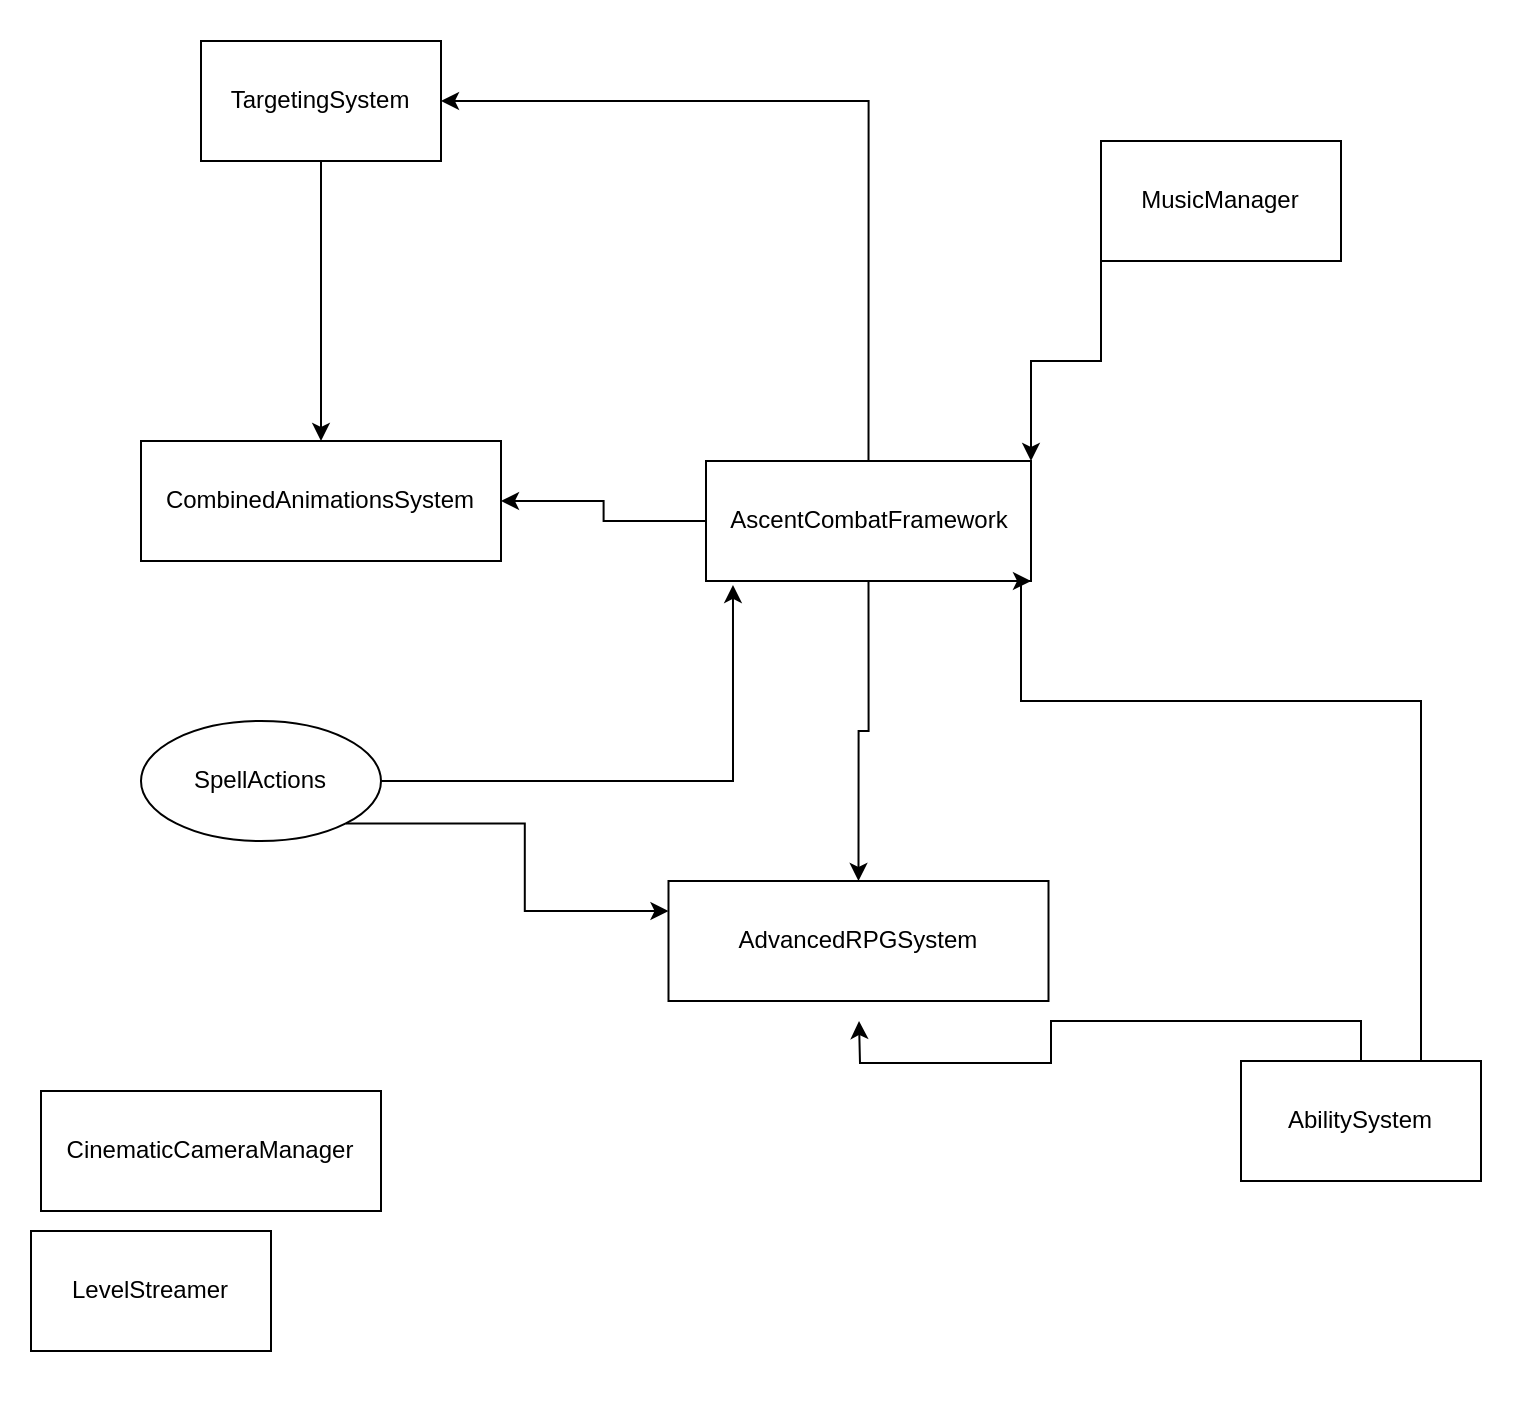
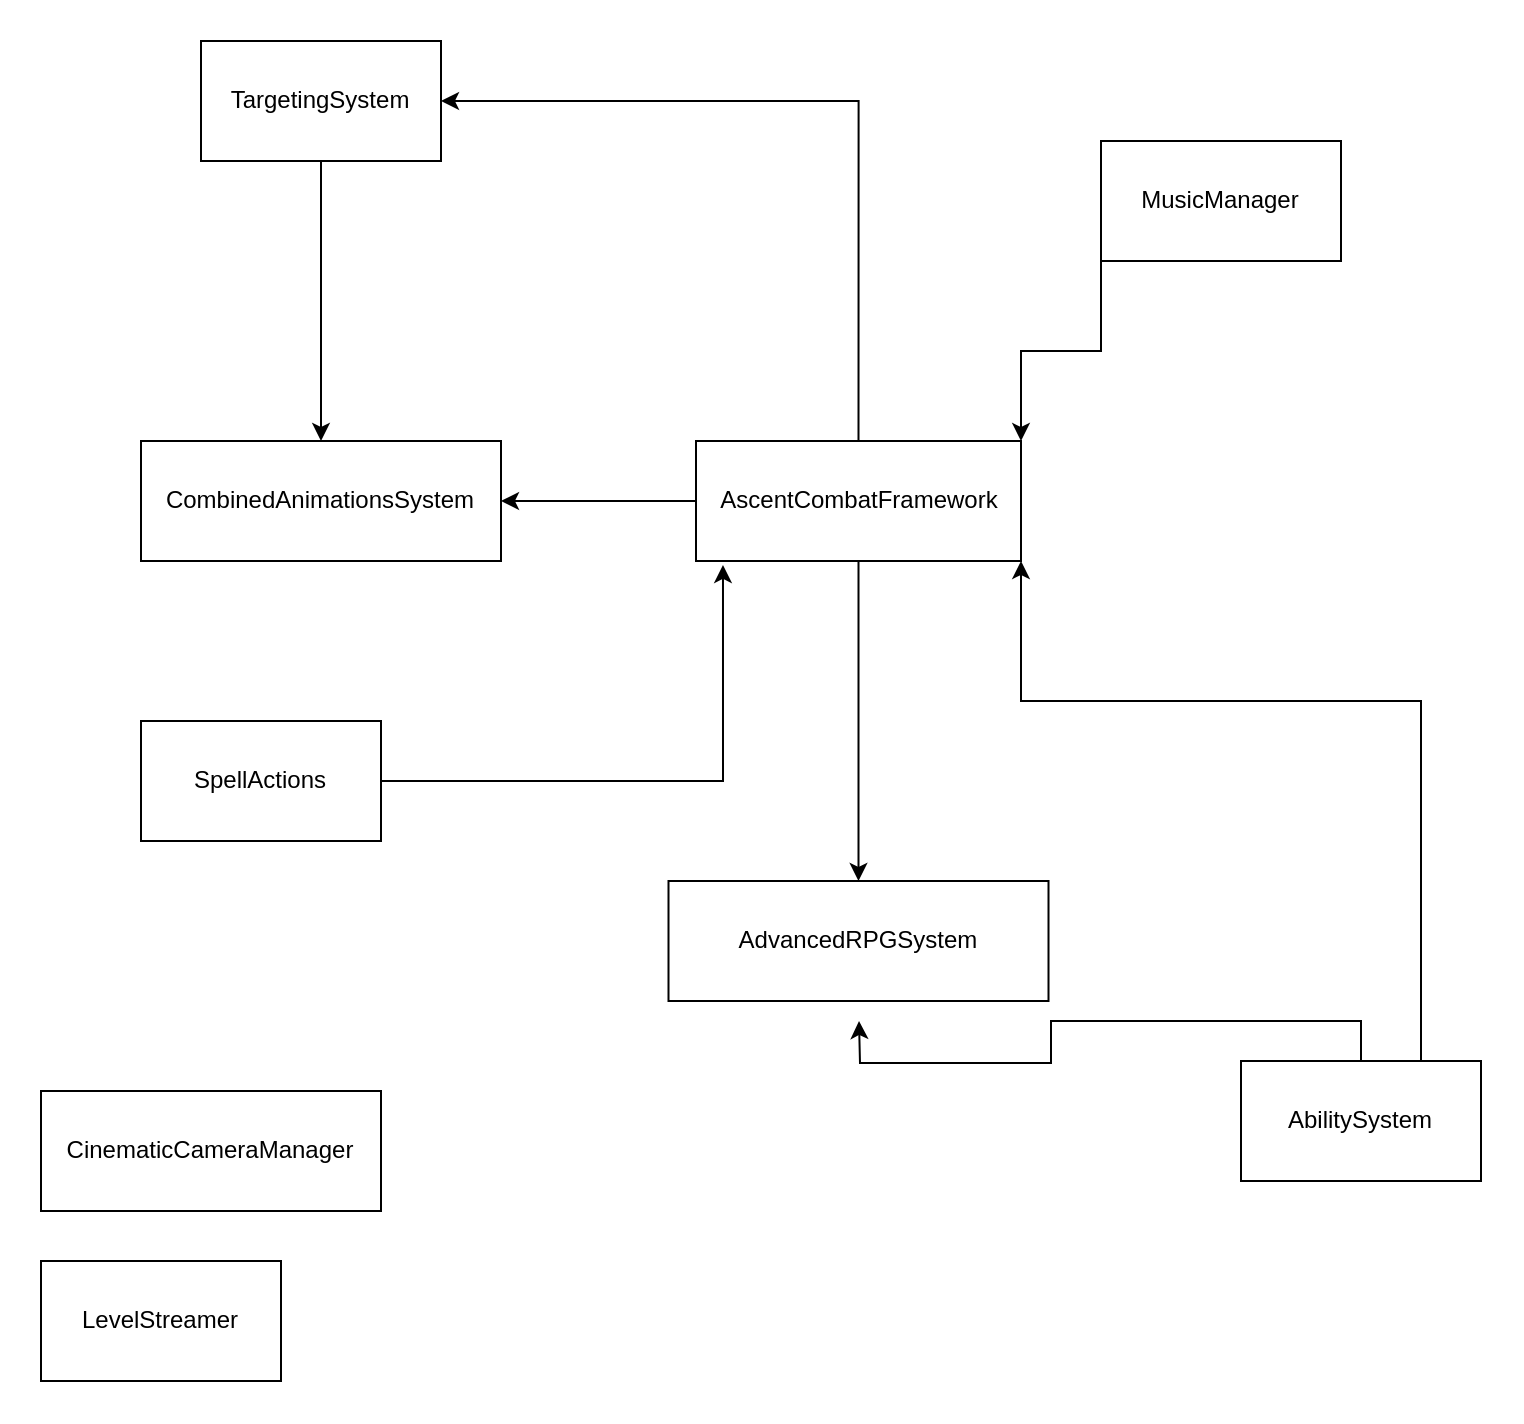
  <mxCell id="0" />
  <mxCell id="1" parent="0" />
  <mxCell id="2" value="CombinedAnimationsSystem" style="rounded=0;whiteSpace=wrap;html=1;" parent="1" vertex="1"><mxGeometry x="70" y="220" width="180" height="60" as="geometry" /></mxCell>
  <mxCell id="3" value="CinematicCameraManager" style="rounded=0;whiteSpace=wrap;html=1;" parent="1" vertex="1"><mxGeometry x="20" y="545" width="170" height="60" as="geometry" /></mxCell>
  <mxCell id="4" value="AdvancedRPGSystem" style="rounded=0;whiteSpace=wrap;html=1;" parent="1" vertex="1"><mxGeometry x="333.75" y="440" width="190" height="60" as="geometry" /></mxCell>
- <mxCell id="5" value="LevelStreamer" style="rounded=0;whiteSpace=wrap;html=1;" parent="1" vertex="1"><mxGeometry x="15" y="615" width="120" height="60" as="geometry" /></mxCell>
+ <mxCell id="5" value="LevelStreamer" style="rounded=0;whiteSpace=wrap;html=1;" parent="1" vertex="1"><mxGeometry x="20" y="630" width="120" height="60" as="geometry" /></mxCell>
  <mxCell id="6" style="edgeStyle=orthogonalEdgeStyle;rounded=0;orthogonalLoop=1;jettySize=auto;html=1;" parent="1" source="7" target="2" edge="1"><mxGeometry relative="1" as="geometry" /></mxCell>
  <mxCell id="7" value="TargetingSystem" style="rounded=0;whiteSpace=wrap;html=1;" parent="1" vertex="1"><mxGeometry x="100" y="20" width="120" height="60" as="geometry" /></mxCell>
  <mxCell id="8" style="edgeStyle=orthogonalEdgeStyle;rounded=0;orthogonalLoop=1;jettySize=auto;html=1;exitX=0.5;exitY=1;exitDx=0;exitDy=0;entryX=0.5;entryY=0;entryDx=0;entryDy=0;" parent="1" source="11" target="4" edge="1"><mxGeometry relative="1" as="geometry" /></mxCell>
  <mxCell id="9" style="edgeStyle=orthogonalEdgeStyle;rounded=0;orthogonalLoop=1;jettySize=auto;html=1;exitX=0;exitY=0.5;exitDx=0;exitDy=0;entryX=1;entryY=0.5;entryDx=0;entryDy=0;" parent="1" source="11" target="2" edge="1"><mxGeometry relative="1" as="geometry" /></mxCell>
  <mxCell id="10" style="edgeStyle=orthogonalEdgeStyle;rounded=0;orthogonalLoop=1;jettySize=auto;html=1;exitX=0.5;exitY=0;exitDx=0;exitDy=0;entryX=1;entryY=0.5;entryDx=0;entryDy=0;" parent="1" source="11" target="7" edge="1"><mxGeometry relative="1" as="geometry" /></mxCell>
- <mxCell id="11" value="AscentCombatFramework" style="rounded=0;whiteSpace=wrap;html=1;" parent="1" vertex="1"><mxGeometry x="352.5" y="230" width="162.5" height="60" as="geometry" /></mxCell>
+ <mxCell id="11" value="AscentCombatFramework" style="rounded=0;whiteSpace=wrap;html=1;" parent="1" vertex="1"><mxGeometry x="347.5" y="220" width="162.5" height="60" as="geometry" /></mxCell>
  <mxCell id="12" style="edgeStyle=orthogonalEdgeStyle;rounded=0;orthogonalLoop=1;jettySize=auto;html=1;entryX=0.083;entryY=1.033;entryDx=0;entryDy=0;entryPerimeter=0;exitX=1;exitY=0.5;exitDx=0;exitDy=0;" parent="1" source="14" target="11" edge="1"><mxGeometry relative="1" as="geometry"><mxPoint x="220" y="400" as="sourcePoint" /></mxGeometry></mxCell>
- <mxCell id="13" style="edgeStyle=orthogonalEdgeStyle;rounded=0;orthogonalLoop=1;jettySize=auto;html=1;exitX=1;exitY=1;exitDx=0;exitDy=0;entryX=0;entryY=0.25;entryDx=0;entryDy=0;" parent="1" source="14" target="4" edge="1"><mxGeometry relative="1" as="geometry" /></mxCell>
- <mxCell id="14" value="SpellActions" style="ellipse;whiteSpace=wrap;html=1;" parent="1" vertex="1"><mxGeometry x="70" y="360" width="120" height="60" as="geometry" /></mxCell>
+ <mxCell id="14" value="SpellActions" style="rounded=0;whiteSpace=wrap;html=1;" parent="1" vertex="1"><mxGeometry x="70" y="360" width="120" height="60" as="geometry" /></mxCell>
  <mxCell id="15" style="edgeStyle=orthogonalEdgeStyle;rounded=0;orthogonalLoop=1;jettySize=auto;html=1;exitX=0;exitY=1;exitDx=0;exitDy=0;entryX=1;entryY=0;entryDx=0;entryDy=0;" parent="1" source="16" target="11" edge="1"><mxGeometry relative="1" as="geometry" /></mxCell>
  <mxCell id="16" value="MusicManager" style="rounded=0;whiteSpace=wrap;html=1;" parent="1" vertex="1"><mxGeometry x="550" y="70" width="120" height="60" as="geometry" /></mxCell>
  <mxCell id="17" style="edgeStyle=orthogonalEdgeStyle;rounded=0;orthogonalLoop=1;jettySize=auto;html=1;exitX=0.5;exitY=0;exitDx=0;exitDy=0;" parent="1" source="19" edge="1"><mxGeometry relative="1" as="geometry"><mxPoint x="429" y="510" as="targetPoint" /></mxGeometry></mxCell>
  <mxCell id="18" style="edgeStyle=orthogonalEdgeStyle;rounded=0;orthogonalLoop=1;jettySize=auto;html=1;entryX=1;entryY=1;entryDx=0;entryDy=0;" parent="1" source="19" target="11" edge="1"><mxGeometry relative="1" as="geometry"><Array as="points"><mxPoint x="710" y="350" /><mxPoint x="510" y="350" /></Array></mxGeometry></mxCell>
  <mxCell id="19" value="AbilitySystem" style="rounded=0;whiteSpace=wrap;html=1;" parent="1" vertex="1"><mxGeometry x="620" y="530" width="120" height="60" as="geometry" /></mxCell>
